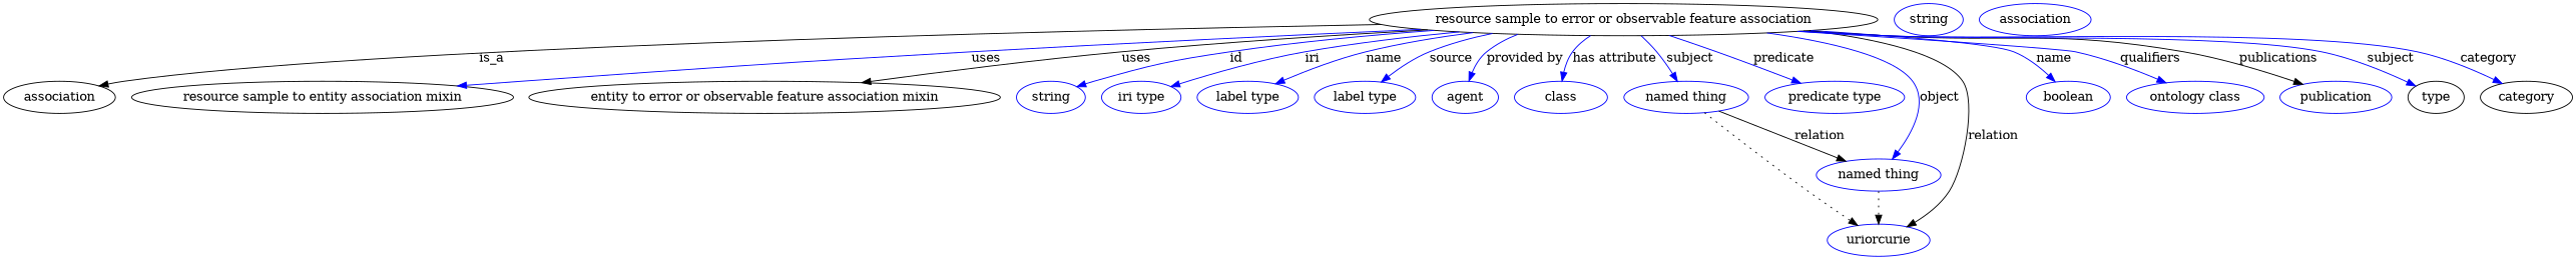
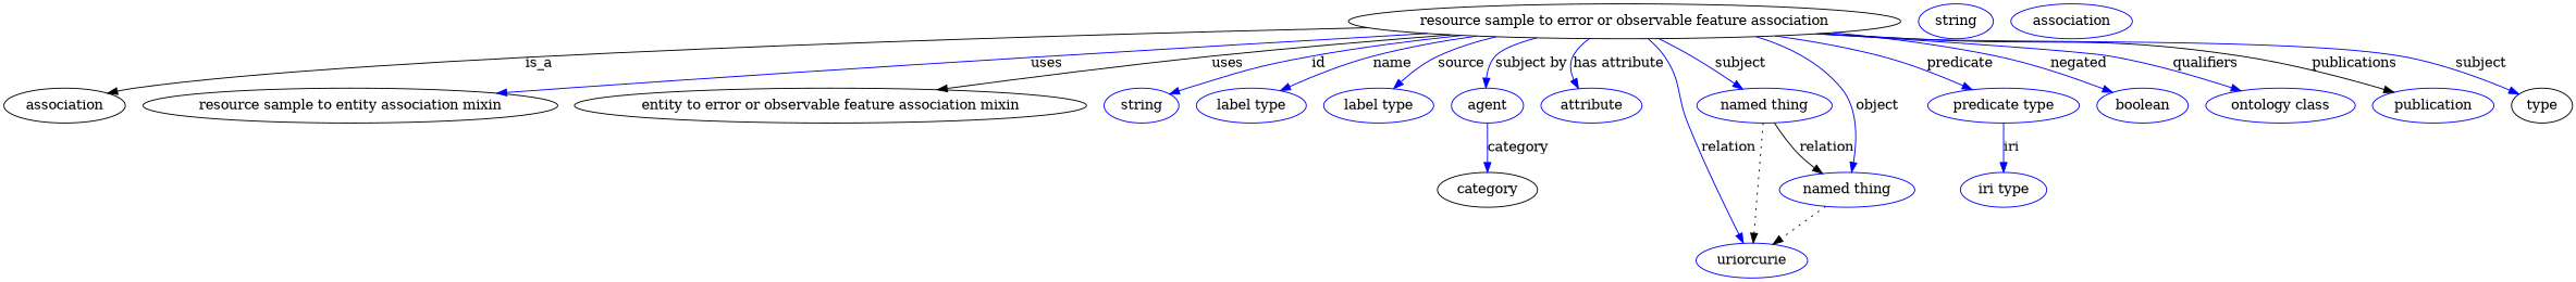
  digraph {
    node [color=blue]
    edge [color=blue style=solid]
    n1 [height=0.5 label="resource sample to error or observable feature association" width=7.8896 color=""]
    association [height=0.5 width=1.7332 color=""]
    "resource sample to entity association mixin" [height=0.5 width=5.9217 color=""]
    "entity to error or observable feature association mixin" [height=0.5 width=7.3119 color=""]
    n5 [height=0.5 label=string width=1.0652]
    n6 [height=0.5 label="iri type" width=1.2277]
    n7 [height=0.5 label="label type" width=1.5707]
    n8 [height=0.5 label="label type" width=1.5707]
    n9 [height=0.5 label=agent width=1.0291]
-   n10 [height=0.5 label=class width=1.4443]
+   n10 [height=0.5 label=attribute width=1.4443]
    n11 [height=0.5 label="named thing" width=1.9318]
    n12 [height=0.5 label="predicate type" width=2.1665]
    n13 [height=0.5 label="named thing" width=1.9318]
    n14 [height=0.5 label=uriorcurie width=1.5887]
    n15 [height=0.5 label=boolean width=1.2999]
    n16 [height=0.5 label="ontology class" width=2.1304]
    n17 [height=0.5 label=publication width=1.7332]
    type [height=0.5 width=0.86659 color=""]
    category [height=0.5 width=1.4263 color=""]
    n20 [height=0.5 label=string width=1.0652]
    n21 [height=0.5 label=association width=1.7332]
    n1 -> association [label=is_a color="" style=""]
    n1 -> "resource sample to entity association mixin" [label=uses style=""]
    n1 -> "entity to error or observable feature association mixin" [label=uses color="" style=""]
    n1 -> n5 [label=id]
-   n1 -> n6 [label=iri]
+   n12 -> n6 [label=iri]
    n1 -> n7 [label=name]
    n1 -> n8 [label=source]
-   n1 -> n9 [label="provided by"]
+   n1 -> n9 [label="subject by"]
    n1 -> n10 [label="has attribute"]
    n1 -> n11 [label=subject]
    n1 -> n12 [label=predicate]
    n1 -> n13 [label=object]
-   n1 -> n14 [color=black label=relation]
-   n1 -> n15 [label=name]
+   n1 -> n14 [label=relation]
+   n1 -> n15 [label=negated]
    n1 -> n16 [label=qualifiers]
    n1 -> n17 [color=black label=publications]
    n1 -> type [label=subject]
-   n1 -> category [label=category]
+   n9 -> category [label=category]
    n11 -> n13 [label=relation color="" style=""]
    n11 -> n14 [style=dotted color=""]
    n13 -> n14 [style=dotted color=""]
  }
